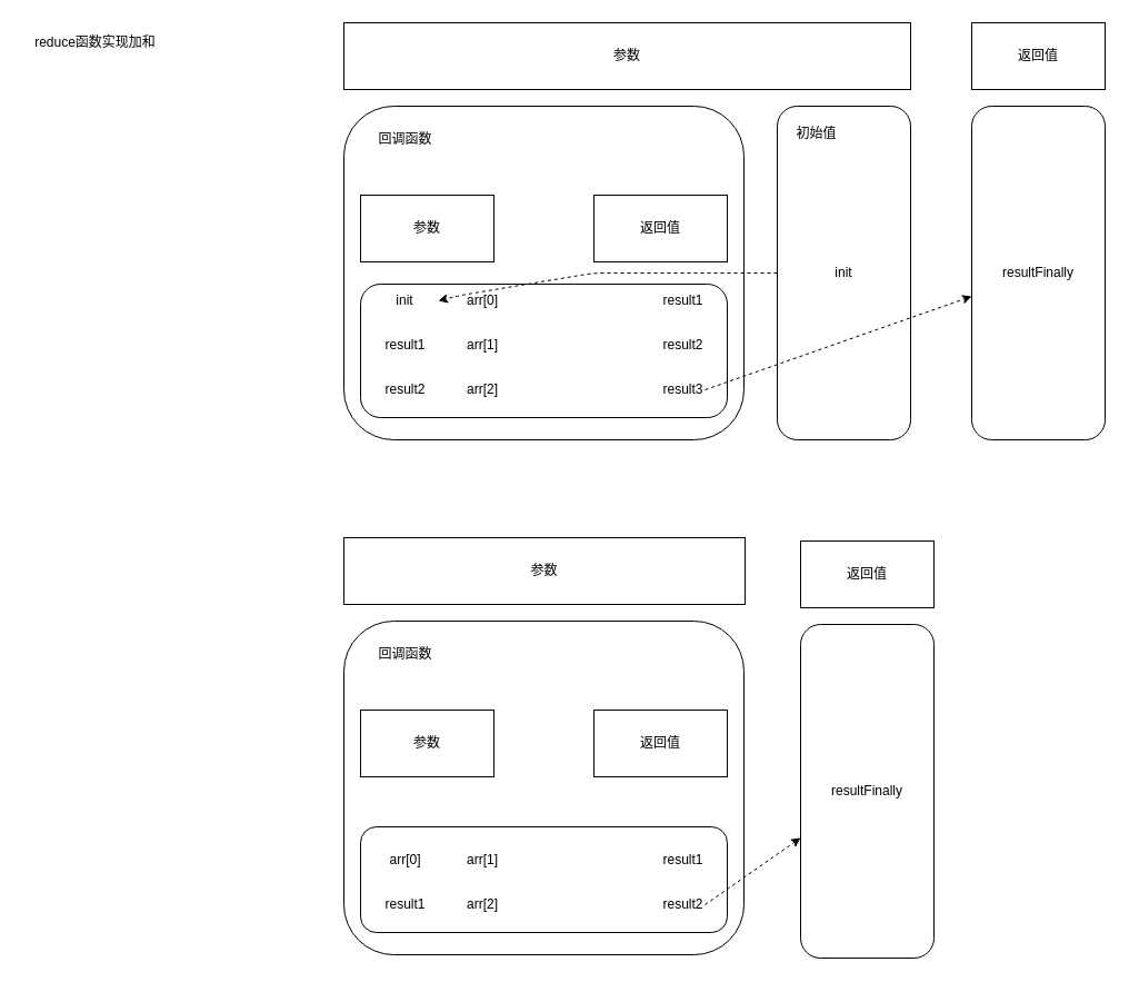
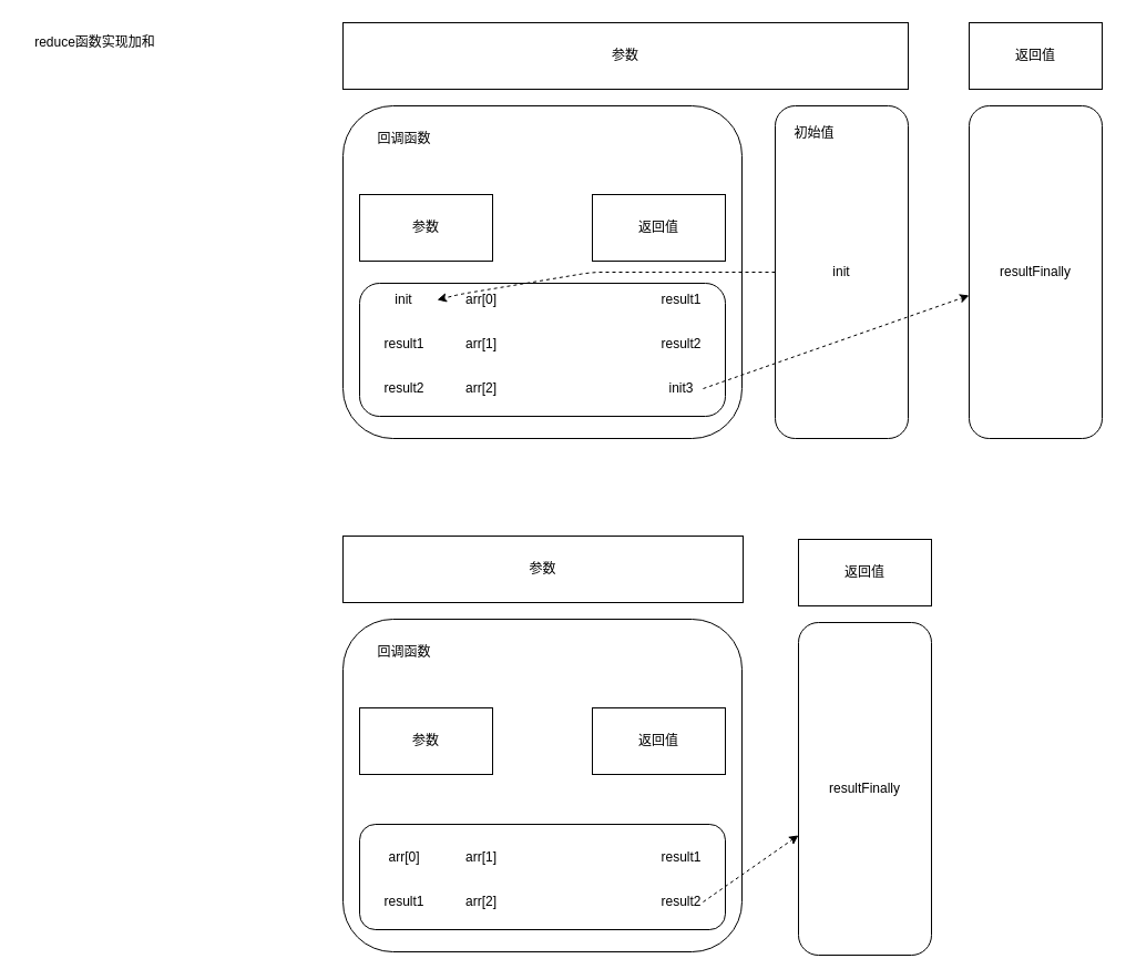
  <mxCell id="0" />
  <mxCell id="1" parent="0" />
  <mxCell id="2" value="" style="rounded=1;whiteSpace=wrap;html=1;" vertex="1" parent="1"><mxGeometry x="309" y="95" width="360" height="300" as="geometry" /></mxCell>
  <mxCell id="3" value="" style="rounded=1;whiteSpace=wrap;html=1;" vertex="1" parent="1"><mxGeometry x="324" y="255" width="330" height="120" as="geometry" /></mxCell>
  <mxCell id="4" value="init" style="text;html=1;strokeColor=none;fillColor=none;align=center;verticalAlign=middle;whiteSpace=wrap;rounded=0;" vertex="1" parent="1"><mxGeometry x="334" y="255" width="60" height="30" as="geometry" /></mxCell>
  <mxCell id="5" value="arr[0]" style="text;html=1;strokeColor=none;fillColor=none;align=center;verticalAlign=middle;whiteSpace=wrap;rounded=0;" vertex="1" parent="1"><mxGeometry x="404" y="255" width="60" height="30" as="geometry" /></mxCell>
  <mxCell id="6" value="参数" style="rounded=0;whiteSpace=wrap;html=1;" vertex="1" parent="1"><mxGeometry x="324" y="175" width="120" height="60" as="geometry" /></mxCell>
  <mxCell id="7" value="返回值" style="rounded=0;whiteSpace=wrap;html=1;" vertex="1" parent="1"><mxGeometry x="534" y="175" width="120" height="60" as="geometry" /></mxCell>
  <mxCell id="8" value="result1" style="text;html=1;align=center;verticalAlign=middle;resizable=0;points=[];autosize=1;strokeColor=none;fillColor=none;" vertex="1" parent="1"><mxGeometry x="584" y="255" width="60" height="30" as="geometry" /></mxCell>
  <mxCell id="9" value="arr[1]" style="text;html=1;strokeColor=none;fillColor=none;align=center;verticalAlign=middle;whiteSpace=wrap;rounded=0;" vertex="1" parent="1"><mxGeometry x="404" y="295" width="60" height="30" as="geometry" /></mxCell>
  <mxCell id="10" value="result1" style="text;html=1;align=center;verticalAlign=middle;resizable=0;points=[];autosize=1;strokeColor=none;fillColor=none;" vertex="1" parent="1"><mxGeometry x="334" y="295" width="60" height="30" as="geometry" /></mxCell>
  <mxCell id="11" value="result2" style="text;html=1;align=center;verticalAlign=middle;resizable=0;points=[];autosize=1;strokeColor=none;fillColor=none;" vertex="1" parent="1"><mxGeometry x="584" y="295" width="60" height="30" as="geometry" /></mxCell>
  <mxCell id="12" value="result2" style="text;html=1;align=center;verticalAlign=middle;resizable=0;points=[];autosize=1;strokeColor=none;fillColor=none;" vertex="1" parent="1"><mxGeometry x="334" y="335" width="60" height="30" as="geometry" /></mxCell>
  <mxCell id="13" value="arr[2]" style="text;html=1;strokeColor=none;fillColor=none;align=center;verticalAlign=middle;whiteSpace=wrap;rounded=0;" vertex="1" parent="1"><mxGeometry x="404" y="335" width="60" height="30" as="geometry" /></mxCell>
- <mxCell id="14" value="result3" style="text;html=1;align=center;verticalAlign=middle;resizable=0;points=[];autosize=1;strokeColor=none;fillColor=none;" vertex="1" parent="1"><mxGeometry x="584" y="335" width="60" height="30" as="geometry" /></mxCell>
+ <mxCell id="14" value="init3" style="text;html=1;align=center;verticalAlign=middle;resizable=0;points=[];autosize=1;strokeColor=none;fillColor=none;" vertex="1" parent="1"><mxGeometry x="584" y="335" width="60" height="30" as="geometry" /></mxCell>
  <mxCell id="15" value="reduce函数实现加和" style="text;html=1;align=center;verticalAlign=middle;resizable=0;points=[];autosize=1;strokeColor=none;fillColor=none;" vertex="1" parent="1"><mxGeometry x="20" y="23" width="130" height="30" as="geometry" /></mxCell>
  <mxCell id="16" value="参数" style="rounded=0;whiteSpace=wrap;html=1;" vertex="1" parent="1"><mxGeometry x="309" y="20" width="510" height="60" as="geometry" /></mxCell>
  <mxCell id="17" value="init" style="rounded=1;whiteSpace=wrap;html=1;" vertex="1" parent="1"><mxGeometry x="699" y="95" width="120" height="300" as="geometry" /></mxCell>
  <mxCell id="18" value="回调函数" style="text;html=1;align=center;verticalAlign=middle;resizable=0;points=[];autosize=1;strokeColor=none;fillColor=none;" vertex="1" parent="1"><mxGeometry x="329" y="110" width="70" height="30" as="geometry" /></mxCell>
  <mxCell id="19" value="初始值" style="text;html=1;align=center;verticalAlign=middle;resizable=0;points=[];autosize=1;strokeColor=none;fillColor=none;" vertex="1" parent="1"><mxGeometry x="704" y="105" width="60" height="30" as="geometry" /></mxCell>
  <mxCell id="20" value="" style="endArrow=classic;html=1;dashed=1;" edge="1" parent="1" source="17" target="4"><mxGeometry width="50" height="50" relative="1" as="geometry"><mxPoint x="514" y="215" as="sourcePoint" /><mxPoint x="564" y="165" as="targetPoint" /><Array as="points"><mxPoint x="534" y="245" /><mxPoint x="414" y="265" /><mxPoint x="394" y="270" /></Array></mxGeometry></mxCell>
  <mxCell id="21" value="返回值" style="rounded=0;whiteSpace=wrap;html=1;" vertex="1" parent="1"><mxGeometry x="874" y="20" width="120" height="60" as="geometry" /></mxCell>
  <mxCell id="22" value="resultFinally" style="rounded=1;whiteSpace=wrap;html=1;" vertex="1" parent="1"><mxGeometry x="874" y="95" width="120" height="300" as="geometry" /></mxCell>
  <mxCell id="23" value="" style="endArrow=classic;html=1;dashed=1;" edge="1" parent="1" target="22"><mxGeometry width="50" height="50" relative="1" as="geometry"><mxPoint x="634" y="350" as="sourcePoint" /><mxPoint x="674" y="135" as="targetPoint" /></mxGeometry></mxCell>
  <mxCell id="24" value="" style="rounded=1;whiteSpace=wrap;html=1;" vertex="1" parent="1"><mxGeometry x="309" y="558" width="360" height="300" as="geometry" /></mxCell>
  <mxCell id="25" value="" style="rounded=1;whiteSpace=wrap;html=1;" vertex="1" parent="1"><mxGeometry x="324" y="743" width="330" height="95" as="geometry" /></mxCell>
  <mxCell id="26" value="参数" style="rounded=0;whiteSpace=wrap;html=1;" vertex="1" parent="1"><mxGeometry x="324" y="638" width="120" height="60" as="geometry" /></mxCell>
  <mxCell id="27" value="返回值" style="rounded=0;whiteSpace=wrap;html=1;" vertex="1" parent="1"><mxGeometry x="534" y="638" width="120" height="60" as="geometry" /></mxCell>
  <mxCell id="28" value="arr[1]" style="text;html=1;strokeColor=none;fillColor=none;align=center;verticalAlign=middle;whiteSpace=wrap;rounded=0;" vertex="1" parent="1"><mxGeometry x="404" y="758" width="60" height="30" as="geometry" /></mxCell>
  <mxCell id="29" value="arr[0]" style="text;html=1;align=center;verticalAlign=middle;resizable=0;points=[];autosize=1;strokeColor=none;fillColor=none;" vertex="1" parent="1"><mxGeometry x="339" y="758" width="50" height="30" as="geometry" /></mxCell>
  <mxCell id="30" value="result1" style="text;html=1;align=center;verticalAlign=middle;resizable=0;points=[];autosize=1;strokeColor=none;fillColor=none;" vertex="1" parent="1"><mxGeometry x="584" y="758" width="60" height="30" as="geometry" /></mxCell>
  <mxCell id="31" value="result1" style="text;html=1;align=center;verticalAlign=middle;resizable=0;points=[];autosize=1;strokeColor=none;fillColor=none;" vertex="1" parent="1"><mxGeometry x="334" y="798" width="60" height="30" as="geometry" /></mxCell>
  <mxCell id="32" value="arr[2]" style="text;html=1;strokeColor=none;fillColor=none;align=center;verticalAlign=middle;whiteSpace=wrap;rounded=0;" vertex="1" parent="1"><mxGeometry x="404" y="798" width="60" height="30" as="geometry" /></mxCell>
  <mxCell id="33" value="result2" style="text;html=1;align=center;verticalAlign=middle;resizable=0;points=[];autosize=1;strokeColor=none;fillColor=none;" vertex="1" parent="1"><mxGeometry x="584" y="798" width="60" height="30" as="geometry" /></mxCell>
  <mxCell id="34" value="参数" style="rounded=0;whiteSpace=wrap;html=1;" vertex="1" parent="1"><mxGeometry x="309" y="483" width="361" height="60" as="geometry" /></mxCell>
  <mxCell id="35" value="回调函数" style="text;html=1;align=center;verticalAlign=middle;resizable=0;points=[];autosize=1;strokeColor=none;fillColor=none;" vertex="1" parent="1"><mxGeometry x="329" y="573" width="70" height="30" as="geometry" /></mxCell>
  <mxCell id="36" value="返回值" style="rounded=0;whiteSpace=wrap;html=1;" vertex="1" parent="1"><mxGeometry x="720" y="486" width="120" height="60" as="geometry" /></mxCell>
  <mxCell id="37" value="resultFinally" style="rounded=1;whiteSpace=wrap;html=1;" vertex="1" parent="1"><mxGeometry x="720" y="561" width="120" height="300" as="geometry" /></mxCell>
  <mxCell id="38" value="" style="endArrow=classic;html=1;dashed=1;" edge="1" parent="1" target="37"><mxGeometry width="50" height="50" relative="1" as="geometry"><mxPoint x="634" y="813" as="sourcePoint" /><mxPoint x="674" y="598" as="targetPoint" /></mxGeometry></mxCell>
